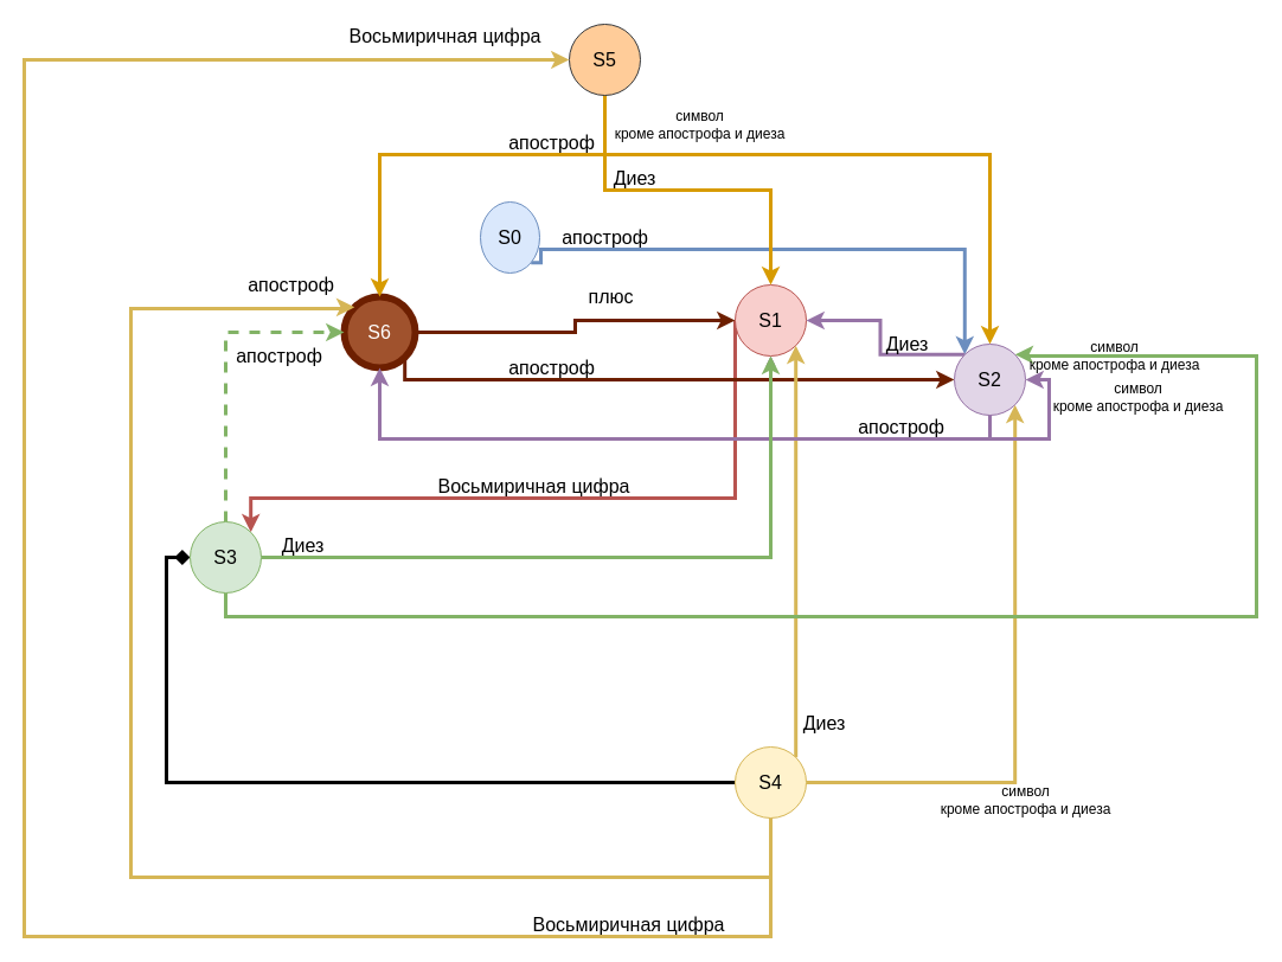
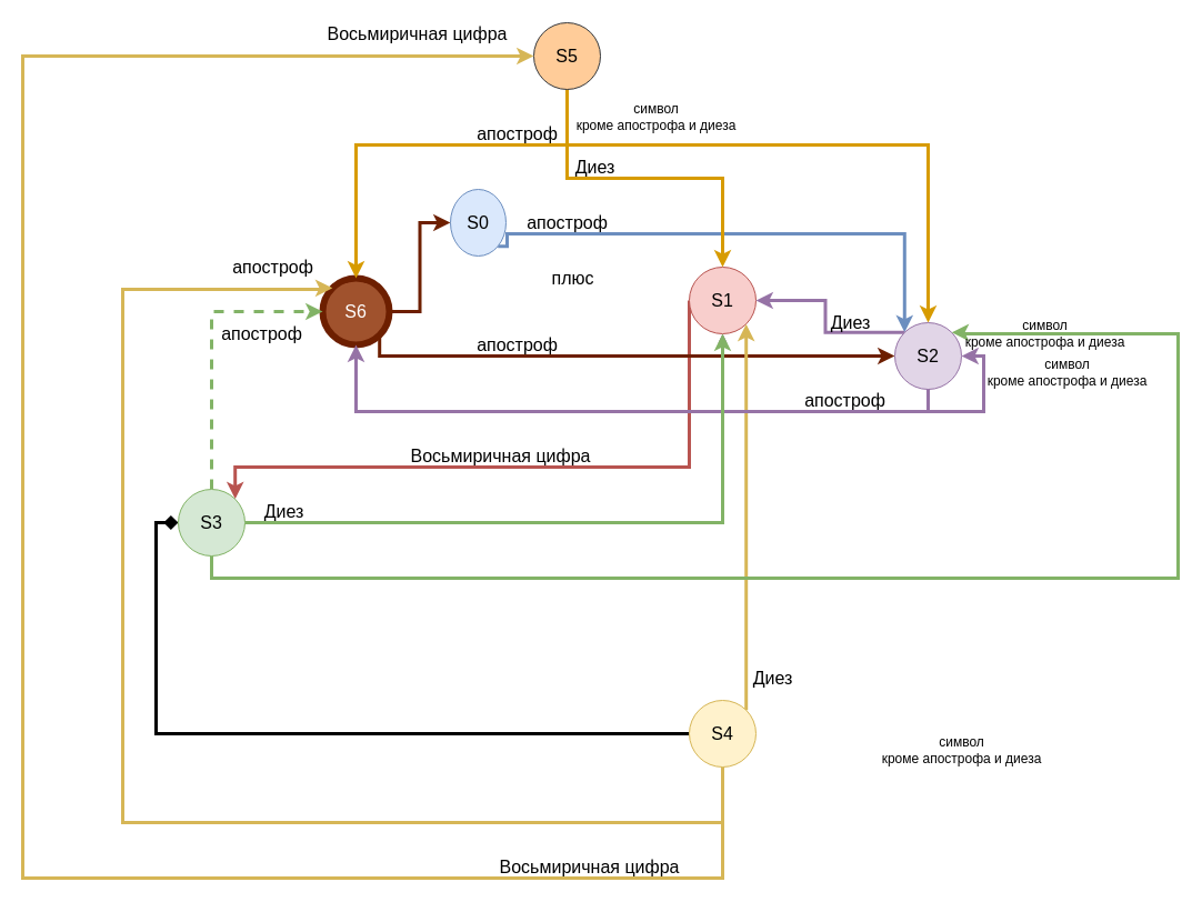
  <mxCell id="0" />
  <mxCell id="1" parent="0" />
  <mxCell id="2" style="edgeStyle=orthogonalEdgeStyle;rounded=0;orthogonalLoop=1;jettySize=auto;html=1;exitX=1;exitY=1;exitDx=0;exitDy=0;entryX=0;entryY=0;entryDx=0;entryDy=0;fillColor=#dae8fc;strokeColor=#6c8ebf;strokeWidth=3;" edge="1" parent="1" source="3" target="22"><mxGeometry relative="1" as="geometry"><Array as="points"><mxPoint x="456" y="210" /><mxPoint x="814" y="210" /></Array></mxGeometry></mxCell>
  <mxCell id="3" value="S0" style="ellipse;whiteSpace=wrap;html=1;aspect=fixed;fontSize=16;fillColor=#dae8fc;strokeColor=#6c8ebf;" vertex="1" parent="1"><mxGeometry x="405" y="170" width="50" height="60" as="geometry" /></mxCell>
  <mxCell id="4" style="edgeStyle=orthogonalEdgeStyle;rounded=0;orthogonalLoop=1;jettySize=auto;html=1;exitX=0;exitY=0.5;exitDx=0;exitDy=0;entryX=1;entryY=0;entryDx=0;entryDy=0;strokeWidth=3;fillColor=#f8cecc;strokeColor=#b85450;" edge="1" parent="1" source="5" target="26"><mxGeometry relative="1" as="geometry"><Array as="points"><mxPoint x="620" y="420" /><mxPoint x="211" y="420" /></Array></mxGeometry></mxCell>
  <mxCell id="5" value="S1" style="ellipse;whiteSpace=wrap;html=1;aspect=fixed;fontSize=16;fillColor=#f8cecc;strokeColor=#b85450;" vertex="1" parent="1"><mxGeometry x="620" y="240" width="60" height="60" as="geometry" /></mxCell>
  <mxCell id="6" style="edgeStyle=orthogonalEdgeStyle;rounded=0;orthogonalLoop=1;jettySize=auto;html=1;exitX=1;exitY=1;exitDx=0;exitDy=0;entryX=0;entryY=0.5;entryDx=0;entryDy=0;strokeWidth=3;fillColor=#a0522d;strokeColor=#6D1F00;" edge="1" parent="1" source="8" target="22"><mxGeometry relative="1" as="geometry"><Array as="points"><mxPoint x="341" y="320" /></Array></mxGeometry></mxCell>
- <mxCell id="7" style="edgeStyle=orthogonalEdgeStyle;rounded=0;orthogonalLoop=1;jettySize=auto;html=1;exitX=1;exitY=0.5;exitDx=0;exitDy=0;strokeWidth=3;fillColor=#a0522d;strokeColor=#6D1F00;" edge="1" parent="1" source="8" target="5"><mxGeometry relative="1" as="geometry" /></mxCell>
+ <mxCell id="7" style="edgeStyle=orthogonalEdgeStyle;rounded=0;orthogonalLoop=1;jettySize=auto;html=1;exitX=1;exitY=0.5;exitDx=0;exitDy=0;entryX=0;entryY=0.5;entryDx=0;entryDy=0;strokeWidth=3;fillColor=#a0522d;strokeColor=#6D1F00;" edge="1" parent="1" source="8" target="3"><mxGeometry relative="1" as="geometry" /></mxCell>
  <mxCell id="8" value="S6" style="ellipse;whiteSpace=wrap;html=1;aspect=fixed;fontSize=16;strokeWidth=6;fillColor=#a0522d;strokeColor=#6D1F00;fontColor=#ffffff;" vertex="1" parent="1"><mxGeometry x="290" y="250" width="60" height="60" as="geometry" /></mxCell>
  <mxCell id="9" style="edgeStyle=orthogonalEdgeStyle;rounded=0;orthogonalLoop=1;jettySize=auto;html=1;exitX=0.5;exitY=1;exitDx=0;exitDy=0;entryX=0.5;entryY=0;entryDx=0;entryDy=0;strokeWidth=3;fillColor=#ffcd28;strokeColor=#d79b00;gradientColor=#ffa500;" edge="1" parent="1" source="12" target="8"><mxGeometry relative="1" as="geometry"><Array as="points"><mxPoint x="510" y="130" /><mxPoint x="320" y="130" /></Array></mxGeometry></mxCell>
  <mxCell id="10" style="edgeStyle=orthogonalEdgeStyle;rounded=0;orthogonalLoop=1;jettySize=auto;html=1;exitX=0.5;exitY=1;exitDx=0;exitDy=0;entryX=0.5;entryY=0;entryDx=0;entryDy=0;strokeWidth=3;fillColor=#ffcd28;strokeColor=#d79b00;gradientColor=#ffa500;" edge="1" parent="1" source="12" target="5"><mxGeometry relative="1" as="geometry" /></mxCell>
  <mxCell id="11" style="edgeStyle=orthogonalEdgeStyle;rounded=0;orthogonalLoop=1;jettySize=auto;html=1;exitX=0.5;exitY=1;exitDx=0;exitDy=0;entryX=0.5;entryY=0;entryDx=0;entryDy=0;strokeWidth=3;fillColor=#ffcd28;strokeColor=#d79b00;gradientColor=#ffa500;" edge="1" parent="1" source="12" target="22"><mxGeometry relative="1" as="geometry"><Array as="points"><mxPoint x="510" y="130" /><mxPoint x="835" y="130" /></Array></mxGeometry></mxCell>
  <mxCell id="12" value="S5" style="ellipse;whiteSpace=wrap;html=1;aspect=fixed;fontSize=16;fillColor=#ffcc99;strokeColor=#36393d;" vertex="1" parent="1"><mxGeometry x="480" y="20" width="60" height="60" as="geometry" /></mxCell>
  <mxCell id="13" style="edgeStyle=orthogonalEdgeStyle;rounded=0;orthogonalLoop=1;jettySize=auto;html=1;exitX=0;exitY=0.5;exitDx=0;exitDy=0;entryX=0;entryY=0.5;entryDx=0;entryDy=0;strokeWidth=3;endArrow=diamond;" edge="1" parent="1" source="18" target="26"><mxGeometry relative="1" as="geometry" /></mxCell>
  <mxCell id="14" style="edgeStyle=orthogonalEdgeStyle;rounded=0;orthogonalLoop=1;jettySize=auto;html=1;exitX=1;exitY=0;exitDx=0;exitDy=0;entryX=1;entryY=1;entryDx=0;entryDy=0;strokeWidth=3;fillColor=#fff2cc;strokeColor=#d6b656;" edge="1" parent="1" source="18" target="5"><mxGeometry relative="1" as="geometry"><Array as="points" /></mxGeometry></mxCell>
  <mxCell id="15" style="edgeStyle=orthogonalEdgeStyle;rounded=0;orthogonalLoop=1;jettySize=auto;html=1;exitX=0.5;exitY=1;exitDx=0;exitDy=0;entryX=0;entryY=0;entryDx=0;entryDy=0;strokeWidth=3;fillColor=#fff2cc;strokeColor=#d6b656;" edge="1" parent="1" source="18" target="8"><mxGeometry relative="1" as="geometry"><mxPoint x="120" y="250" as="targetPoint" /><Array as="points"><mxPoint x="650" y="740" /><mxPoint y="740" x="110" /><mxPoint y="260" x="110" /><mxPoint x="290" y="260" /><mxPoint x="290" y="259" /></Array></mxGeometry></mxCell>
- <mxCell id="16" style="edgeStyle=orthogonalEdgeStyle;rounded=0;orthogonalLoop=1;jettySize=auto;html=1;exitX=1;exitY=0.5;exitDx=0;exitDy=0;entryX=1;entryY=1;entryDx=0;entryDy=0;strokeWidth=3;fillColor=#fff2cc;strokeColor=#d6b656;" edge="1" parent="1" source="18" target="22"><mxGeometry relative="1" as="geometry"><Array as="points"><mxPoint x="856" y="660" /></Array></mxGeometry></mxCell>
  <mxCell id="17" style="edgeStyle=orthogonalEdgeStyle;rounded=0;orthogonalLoop=1;jettySize=auto;html=1;exitX=0.5;exitY=1;exitDx=0;exitDy=0;entryX=0;entryY=0.5;entryDx=0;entryDy=0;strokeWidth=3;fillColor=#fff2cc;strokeColor=#d6b656;" edge="1" parent="1" source="18" target="12"><mxGeometry relative="1" as="geometry"><mxPoint x="430" y="20" as="targetPoint" /><Array as="points"><mxPoint x="650" y="790" /><mxPoint x="20" y="790" /><mxPoint x="20" y="50" /></Array></mxGeometry></mxCell>
  <mxCell id="18" value="S4" style="ellipse;whiteSpace=wrap;html=1;aspect=fixed;fontSize=16;fillColor=#fff2cc;strokeColor=#d6b656;" vertex="1" parent="1"><mxGeometry x="620" y="630" width="60" height="60" as="geometry" /></mxCell>
  <mxCell id="19" style="edgeStyle=orthogonalEdgeStyle;rounded=0;orthogonalLoop=1;jettySize=auto;html=1;exitX=0.5;exitY=1;exitDx=0;exitDy=0;entryX=0.5;entryY=1;entryDx=0;entryDy=0;strokeWidth=3;fillColor=#e1d5e7;strokeColor=#9673a6;" edge="1" parent="1" source="22" target="8"><mxGeometry relative="1" as="geometry" /></mxCell>
  <mxCell id="20" style="edgeStyle=orthogonalEdgeStyle;rounded=0;orthogonalLoop=1;jettySize=auto;html=1;exitX=0.5;exitY=1;exitDx=0;exitDy=0;entryX=0.5;entryY=1;entryDx=0;entryDy=0;fillColor=#e1d5e7;strokeColor=#9673a6;" edge="1" parent="1" source="22" target="5"><mxGeometry relative="1" as="geometry" /></mxCell>
  <mxCell id="21" style="edgeStyle=orthogonalEdgeStyle;rounded=0;orthogonalLoop=1;jettySize=auto;html=1;exitX=0;exitY=0;exitDx=0;exitDy=0;entryX=1;entryY=0.5;entryDx=0;entryDy=0;strokeWidth=3;fillColor=#e1d5e7;strokeColor=#9673a6;" edge="1" parent="1" source="22" target="5"><mxGeometry relative="1" as="geometry" /></mxCell>
  <mxCell id="22" value="S2" style="ellipse;whiteSpace=wrap;html=1;aspect=fixed;fontSize=16;fillColor=#e1d5e7;strokeColor=#9673a6;" vertex="1" parent="1"><mxGeometry x="805" y="290" width="60" height="60" as="geometry" /></mxCell>
  <mxCell id="23" style="edgeStyle=orthogonalEdgeStyle;rounded=0;orthogonalLoop=1;jettySize=auto;html=1;exitX=0.5;exitY=0;exitDx=0;exitDy=0;entryX=0;entryY=0.5;entryDx=0;entryDy=0;strokeWidth=3;fillColor=#d5e8d4;strokeColor=#82b366;dashed=1;" edge="1" parent="1" source="26" target="8"><mxGeometry relative="1" as="geometry" /></mxCell>
  <mxCell id="24" style="edgeStyle=orthogonalEdgeStyle;rounded=0;orthogonalLoop=1;jettySize=auto;html=1;exitX=1;exitY=0.5;exitDx=0;exitDy=0;entryX=0.5;entryY=1;entryDx=0;entryDy=0;strokeWidth=3;fillColor=#d5e8d4;strokeColor=#82b366;" edge="1" parent="1" source="26" target="5"><mxGeometry relative="1" as="geometry" /></mxCell>
  <mxCell id="25" style="edgeStyle=orthogonalEdgeStyle;rounded=0;orthogonalLoop=1;jettySize=auto;html=1;exitX=0.5;exitY=1;exitDx=0;exitDy=0;entryX=1;entryY=0;entryDx=0;entryDy=0;strokeWidth=3;fillColor=#d5e8d4;strokeColor=#82b366;" edge="1" parent="1" source="26" target="22"><mxGeometry relative="1" as="geometry"><Array as="points"><mxPoint x="190" y="520" /><mxPoint x="1060" y="520" /><mxPoint x="1060" y="300" /><mxPoint x="865" y="300" /><mxPoint x="865" y="299" /></Array></mxGeometry></mxCell>
  <mxCell id="26" value="S3" style="ellipse;whiteSpace=wrap;html=1;aspect=fixed;fontSize=16;fillColor=#d5e8d4;strokeColor=#82b366;" vertex="1" parent="1"><mxGeometry x="160" y="440" width="60" height="60" as="geometry" /></mxCell>
  <mxCell id="27" style="edgeStyle=orthogonalEdgeStyle;rounded=0;orthogonalLoop=1;jettySize=auto;html=1;exitX=0.5;exitY=1;exitDx=0;exitDy=0;entryX=1;entryY=0.5;entryDx=0;entryDy=0;strokeWidth=3;fillColor=#e1d5e7;strokeColor=#9673a6;" edge="1" parent="1" source="22" target="22"><mxGeometry relative="1" as="geometry" /></mxCell>
  <mxCell id="28" value="апостроф" style="text;html=1;align=center;verticalAlign=middle;resizable=0;points=[];autosize=1;fontSize=16;" vertex="1" parent="1"><mxGeometry x="465" y="190" width="90" height="20" as="geometry" /></mxCell>
  <mxCell id="29" value="Восьмиричная цифра" style="text;html=1;align=center;verticalAlign=middle;resizable=0;points=[];autosize=1;fontSize=16;" vertex="1" parent="1"><mxGeometry x="360" y="400" width="180" height="20" as="geometry" /></mxCell>
  <mxCell id="30" value="Диез" style="text;html=1;align=center;verticalAlign=middle;resizable=0;points=[];autosize=1;fontSize=16;" vertex="1" parent="1"><mxGeometry x="740" y="280" width="50" height="20" as="geometry" /></mxCell>
  <mxCell id="31" value="апостроф" style="text;html=1;align=center;verticalAlign=middle;resizable=0;points=[];autosize=1;fontSize=16;" vertex="1" parent="1"><mxGeometry x="715" y="350" width="90" height="20" as="geometry" /></mxCell>
  <mxCell id="32" value="символ &lt;br style=&quot;font-size: 12px;&quot;&gt;кроме апострофа и диеза" style="text;html=1;align=center;verticalAlign=middle;resizable=0;points=[];autosize=1;fontSize=12;" vertex="1" parent="1"><mxGeometry x="860" y="285" width="160" height="30" as="geometry" /></mxCell>
  <mxCell id="33" value="апостроф" style="text;html=1;align=center;verticalAlign=middle;resizable=0;points=[];autosize=1;fontSize=16;" vertex="1" parent="1"><mxGeometry x="190" y="290" width="90" height="20" as="geometry" /></mxCell>
  <mxCell id="34" value="Диез" style="text;html=1;align=center;verticalAlign=middle;resizable=0;points=[];autosize=1;fontSize=16;" vertex="1" parent="1"><mxGeometry x="230" y="450" width="50" height="20" as="geometry" /></mxCell>
  <mxCell id="35" value="символ &lt;br style=&quot;font-size: 12px;&quot;&gt;кроме апострофа и диеза" style="text;html=1;align=center;verticalAlign=middle;resizable=0;points=[];autosize=1;fontSize=12;" vertex="1" parent="1"><mxGeometry x="880" y="320" width="160" height="30" as="geometry" /></mxCell>
  <mxCell id="36" value="Диез" style="text;html=1;align=center;verticalAlign=middle;resizable=0;points=[];autosize=1;fontSize=16;" vertex="1" parent="1"><mxGeometry x="670" y="600" width="50" height="20" as="geometry" /></mxCell>
  <mxCell id="37" value="символ &lt;br style=&quot;font-size: 12px;&quot;&gt;кроме апострофа и диеза" style="text;html=1;align=center;verticalAlign=middle;resizable=0;points=[];autosize=1;fontSize=12;" vertex="1" parent="1"><mxGeometry x="785" y="660" width="160" height="30" as="geometry" /></mxCell>
  <mxCell id="38" value="апостроф" style="text;html=1;align=center;verticalAlign=middle;resizable=0;points=[];autosize=1;fontSize=16;" vertex="1" parent="1"><mxGeometry x="200" y="230" width="90" height="20" as="geometry" /></mxCell>
  <mxCell id="39" value="Восьмиричная цифра" style="text;html=1;align=center;verticalAlign=middle;resizable=0;points=[];autosize=1;fontSize=16;" vertex="1" parent="1"><mxGeometry x="440" y="770" width="180" height="20" as="geometry" /></mxCell>
  <mxCell id="40" value="Восьмиричная цифра" style="text;html=1;align=center;verticalAlign=middle;resizable=0;points=[];autosize=1;fontSize=16;" vertex="1" parent="1"><mxGeometry x="285" y="20" width="180" height="20" as="geometry" /></mxCell>
  <mxCell id="41" value="Диез" style="text;html=1;align=center;verticalAlign=middle;resizable=0;points=[];autosize=1;fontSize=16;" vertex="1" parent="1"><mxGeometry x="510" y="140" width="50" height="20" as="geometry" /></mxCell>
  <mxCell id="42" value="символ &lt;br style=&quot;font-size: 12px;&quot;&gt;кроме апострофа и диеза" style="text;html=1;align=center;verticalAlign=middle;resizable=0;points=[];autosize=1;fontSize=12;" vertex="1" parent="1"><mxGeometry x="510" y="90" width="160" height="30" as="geometry" /></mxCell>
  <mxCell id="43" value="апостроф" style="text;html=1;align=center;verticalAlign=middle;resizable=0;points=[];autosize=1;fontSize=16;" vertex="1" parent="1"><mxGeometry x="420" y="110" width="90" height="20" as="geometry" /></mxCell>
  <mxCell id="44" value="плюс" style="text;html=1;align=center;verticalAlign=middle;resizable=0;points=[];autosize=1;fontSize=16;" vertex="1" parent="1"><mxGeometry x="490" y="240" width="50" height="20" as="geometry" /></mxCell>
  <mxCell id="45" value="апостроф" style="text;html=1;align=center;verticalAlign=middle;resizable=0;points=[];autosize=1;fontSize=16;" vertex="1" parent="1"><mxGeometry x="420" y="300" width="90" height="20" as="geometry" /></mxCell>
